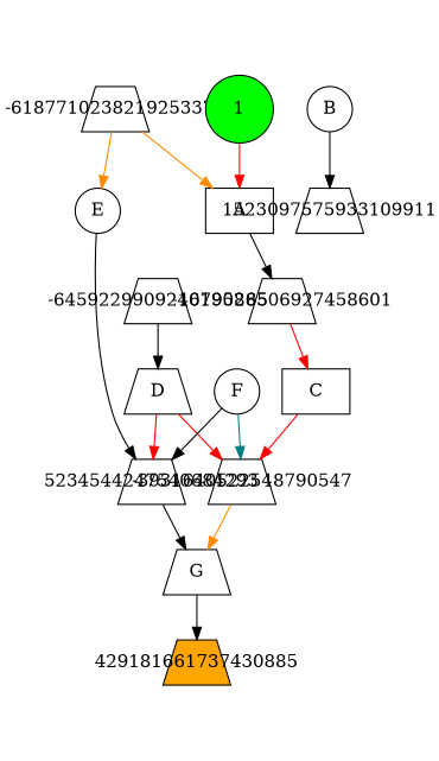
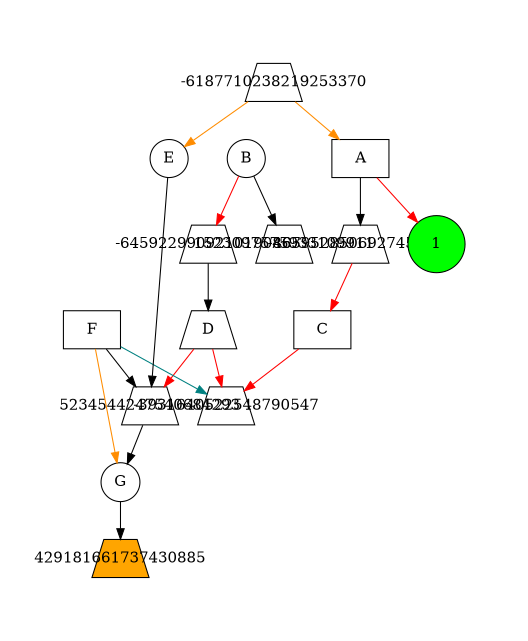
  digraph {
    fontsize=11
    node [shape=trapezium fixedsize=true]
    edge [color=black]
    n1 [label=D fixedsize=""]
    5234544247540684293 [width=0.75]
    -3931640522548790547 [width=0.75]
-   n4 [label=G fixedsize=""]
+   n4 [label=G shape=circle fixedsize=""]
    n5 [label=B shape=circle fixedsize=""]
    1523097575933109911 [width=0.75]
    n7 [label=-6459229909210190865 width=0.75]
-   n8 [label=F shape=circle fixedsize=""]
+   n8 [label=F shape=box fixedsize=""]
    429181661737430885 [fillcolor=orange style=filled width=0.75]
    n10 [label=C shape=box fixedsize=""]
    n11 [label=E shape=circle fixedsize=""]
    n12 [label=A shape=box fixedsize=""]
    -4679528506927458601 [width=0.75]
    -6187710238219253370 [width=0.75]
    n15 [fillcolor=green label=1 shape=circle style=filled width=0.75]
    n1 -> 5234544247540684293 [color=red]
    n1 -> -3931640522548790547 [color=red]
    5234544247540684293 -> n4
-   -3931640522548790547 -> n4 [color=darkorange]
+   n8 -> n4 [color=darkorange]
    n4 -> 429181661737430885
    n5 -> 1523097575933109911
+   n5 -> n7 [color=red]
    n7 -> n1
    n8 -> 5234544247540684293
    n8 -> -3931640522548790547 [color=teal]
    n10 -> -3931640522548790547 [color=red]
    n11 -> 5234544247540684293
    n12 -> -4679528506927458601
    -4679528506927458601 -> n10 [color=red]
    -6187710238219253370 -> n11 [color=darkorange]
    -6187710238219253370 -> n12 [color=darkorange]
-   n15 -> n12 [color=red]
+   n12 -> n15 [color=red]
  }
